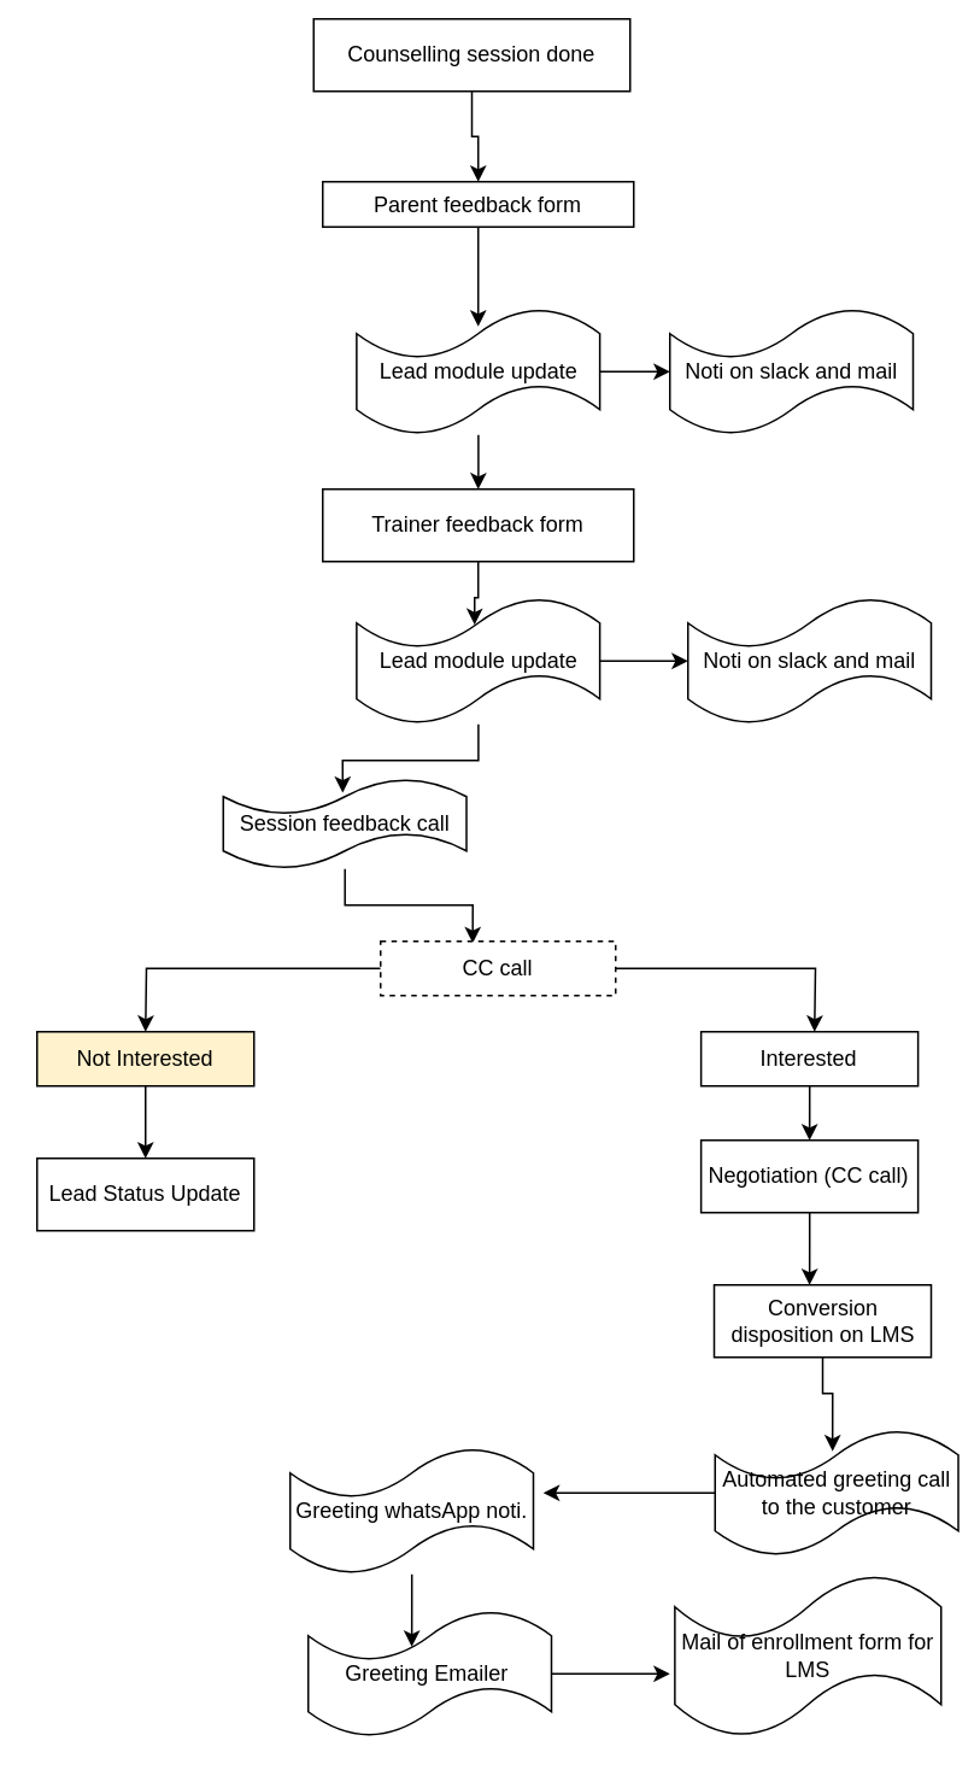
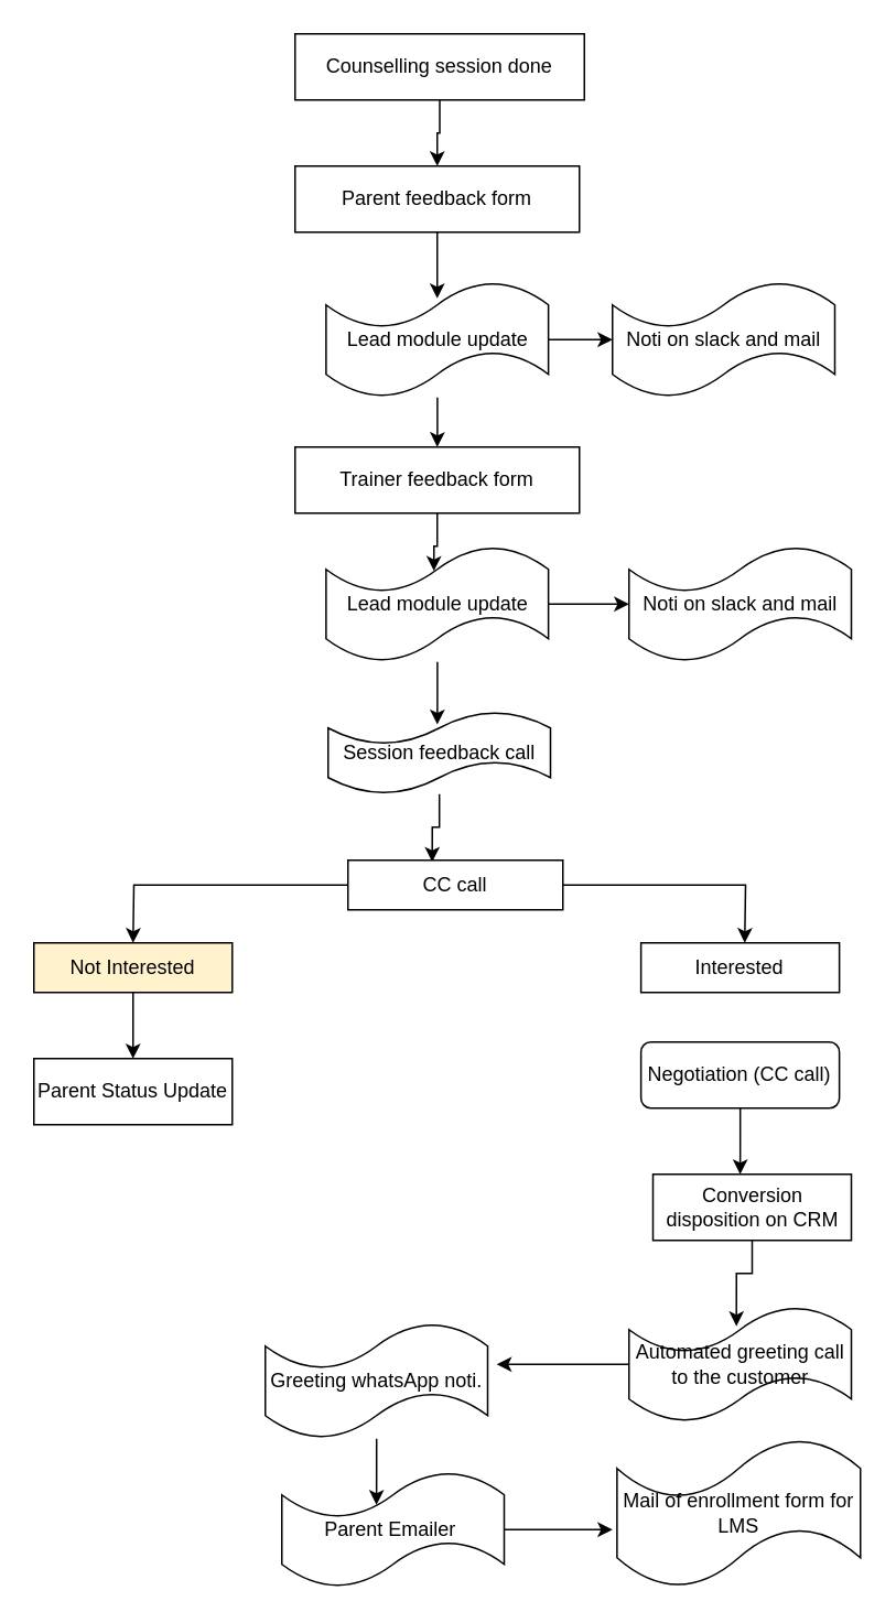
  <mxCell id="0" />
  <mxCell id="1" parent="0" />
  <mxCell id="2" style="edgeStyle=orthogonalEdgeStyle;rounded=0;orthogonalLoop=1;jettySize=auto;html=1;entryX=0.5;entryY=0;entryDx=0;entryDy=0;" edge="1" parent="1" source="3" target="8"><mxGeometry relative="1" as="geometry" /></mxCell>
- <mxCell id="3" value="Counselling session done" style="rounded=0;whiteSpace=wrap;html=1;" vertex="1" parent="1"><mxGeometry x="173" y="10" width="175" height="40" as="geometry" /></mxCell>
+ <mxCell id="3" value="Counselling session done" style="rounded=0;whiteSpace=wrap;html=1;" vertex="1" parent="1"><mxGeometry x="178" y="20" width="175" height="40" as="geometry" /></mxCell>
  <mxCell id="4" style="edgeStyle=orthogonalEdgeStyle;rounded=0;orthogonalLoop=1;jettySize=auto;html=1;" edge="1" parent="1" source="6"><mxGeometry relative="1" as="geometry"><mxPoint x="370" y="205" as="targetPoint" /></mxGeometry></mxCell>
  <mxCell id="5" style="edgeStyle=orthogonalEdgeStyle;rounded=0;orthogonalLoop=1;jettySize=auto;html=1;" edge="1" parent="1" source="6"><mxGeometry relative="1" as="geometry"><mxPoint x="264" y="270" as="targetPoint" /></mxGeometry></mxCell>
  <mxCell id="6" value="Lead module update" style="shape=tape;whiteSpace=wrap;html=1;" vertex="1" parent="1"><mxGeometry x="196.75" y="170" width="134.5" height="70" as="geometry" /></mxCell>
  <mxCell id="7" style="edgeStyle=orthogonalEdgeStyle;rounded=0;orthogonalLoop=1;jettySize=auto;html=1;entryX=0.5;entryY=0.143;entryDx=0;entryDy=0;entryPerimeter=0;" edge="1" parent="1" source="8" target="6"><mxGeometry relative="1" as="geometry" /></mxCell>
- <mxCell id="8" value="Parent feedback form" style="rounded=0;whiteSpace=wrap;html=1;" vertex="1" parent="1"><mxGeometry x="178" y="100" width="172" height="25" as="geometry" /></mxCell>
+ <mxCell id="8" value="Parent feedback form" style="rounded=0;whiteSpace=wrap;html=1;" vertex="1" parent="1"><mxGeometry x="178" y="100" width="172" height="40" as="geometry" /></mxCell>
  <mxCell id="9" value="Noti on slack and mail" style="shape=tape;whiteSpace=wrap;html=1;" vertex="1" parent="1"><mxGeometry x="370" y="170" width="134.5" height="70" as="geometry" /></mxCell>
  <mxCell id="10" style="edgeStyle=orthogonalEdgeStyle;rounded=0;orthogonalLoop=1;jettySize=auto;html=1;entryX=0.485;entryY=0.214;entryDx=0;entryDy=0;entryPerimeter=0;" edge="1" parent="1" source="11" target="14"><mxGeometry relative="1" as="geometry" /></mxCell>
  <mxCell id="11" value="Trainer feedback form" style="rounded=0;whiteSpace=wrap;html=1;" vertex="1" parent="1"><mxGeometry x="178" y="270" width="172" height="40" as="geometry" /></mxCell>
  <mxCell id="12" style="edgeStyle=orthogonalEdgeStyle;rounded=0;orthogonalLoop=1;jettySize=auto;html=1;entryX=0;entryY=0.5;entryDx=0;entryDy=0;entryPerimeter=0;" edge="1" parent="1" source="14" target="15"><mxGeometry relative="1" as="geometry" /></mxCell>
  <mxCell id="13" style="edgeStyle=orthogonalEdgeStyle;rounded=0;orthogonalLoop=1;jettySize=auto;html=1;entryX=0.491;entryY=0.157;entryDx=0;entryDy=0;entryPerimeter=0;" edge="1" parent="1" source="14" target="17"><mxGeometry relative="1" as="geometry" /></mxCell>
  <mxCell id="14" value="Lead module update" style="shape=tape;whiteSpace=wrap;html=1;" vertex="1" parent="1"><mxGeometry x="196.75" y="330" width="134.5" height="70" as="geometry" /></mxCell>
  <mxCell id="15" value="Noti on slack and mail" style="shape=tape;whiteSpace=wrap;html=1;" vertex="1" parent="1"><mxGeometry x="380" y="330" width="134.5" height="70" as="geometry" /></mxCell>
  <mxCell id="16" style="edgeStyle=orthogonalEdgeStyle;rounded=0;orthogonalLoop=1;jettySize=auto;html=1;entryX=0.392;entryY=0.033;entryDx=0;entryDy=0;entryPerimeter=0;" edge="1" parent="1" source="17" target="20"><mxGeometry relative="1" as="geometry" /></mxCell>
- <mxCell id="17" value="Session feedback call" style="shape=tape;whiteSpace=wrap;html=1;" vertex="1" parent="1"><mxGeometry x="123" y="430" width="134.5" height="50" as="geometry" /></mxCell>
+ <mxCell id="17" value="Session feedback call" style="shape=tape;whiteSpace=wrap;html=1;" vertex="1" parent="1"><mxGeometry x="198" y="430" width="134.5" height="50" as="geometry" /></mxCell>
  <mxCell id="18" style="edgeStyle=orthogonalEdgeStyle;rounded=0;orthogonalLoop=1;jettySize=auto;html=1;" edge="1" parent="1" source="20"><mxGeometry relative="1" as="geometry"><mxPoint x="80" y="570" as="targetPoint" /></mxGeometry></mxCell>
  <mxCell id="19" style="edgeStyle=orthogonalEdgeStyle;rounded=0;orthogonalLoop=1;jettySize=auto;html=1;" edge="1" parent="1" source="20"><mxGeometry relative="1" as="geometry"><mxPoint x="450" y="570" as="targetPoint" /></mxGeometry></mxCell>
- <mxCell id="20" value="CC call" style="rounded=0;whiteSpace=wrap;html=1;dashed=1;" vertex="1" parent="1"><mxGeometry x="210" y="520" width="130" height="30" as="geometry" /></mxCell>
+ <mxCell id="20" value="CC call" style="rounded=0;whiteSpace=wrap;html=1;" vertex="1" parent="1"><mxGeometry x="210" y="520" width="130" height="30" as="geometry" /></mxCell>
  <mxCell id="21" style="edgeStyle=orthogonalEdgeStyle;rounded=0;orthogonalLoop=1;jettySize=auto;html=1;" edge="1" parent="1" source="22"><mxGeometry relative="1" as="geometry"><mxPoint x="80" y="640" as="targetPoint" /></mxGeometry></mxCell>
  <mxCell id="22" value="Not Interested" style="rounded=0;whiteSpace=wrap;html=1;fillColor=#fff2cc;" vertex="1" parent="1"><mxGeometry x="20" y="570" width="120" height="30" as="geometry" /></mxCell>
- <mxCell id="23" style="edgeStyle=orthogonalEdgeStyle;rounded=0;orthogonalLoop=1;jettySize=auto;html=1;entryX=0.5;entryY=0;entryDx=0;entryDy=0;" edge="1" parent="1" source="24" target="27"><mxGeometry relative="1" as="geometry" /></mxCell>
  <mxCell id="24" value="Interested" style="rounded=0;whiteSpace=wrap;html=1;" vertex="1" parent="1"><mxGeometry x="387.25" y="570" width="120" height="30" as="geometry" /></mxCell>
- <mxCell id="25" value="Lead Status Update" style="rounded=0;whiteSpace=wrap;html=1;" vertex="1" parent="1"><mxGeometry x="20" y="640" width="120" height="40" as="geometry" /></mxCell>
+ <mxCell id="25" value="Parent Status Update" style="rounded=0;whiteSpace=wrap;html=1;" vertex="1" parent="1"><mxGeometry x="20" y="640" width="120" height="40" as="geometry" /></mxCell>
  <mxCell id="26" style="edgeStyle=orthogonalEdgeStyle;rounded=0;orthogonalLoop=1;jettySize=auto;html=1;" edge="1" parent="1" source="27"><mxGeometry relative="1" as="geometry"><mxPoint x="447.25" y="710" as="targetPoint" /></mxGeometry></mxCell>
- <mxCell id="27" value="Negotiation (CC call)" style="rounded=0;whiteSpace=wrap;html=1;" vertex="1" parent="1"><mxGeometry x="387.25" y="630" width="120" height="40" as="geometry" /></mxCell>
+ <mxCell id="27" value="Negotiation (CC call)" style="whiteSpace=wrap;html=1;rounded=1;" vertex="1" parent="1"><mxGeometry x="387.25" y="630" width="120" height="40" as="geometry" /></mxCell>
  <mxCell id="28" style="edgeStyle=orthogonalEdgeStyle;rounded=0;orthogonalLoop=1;jettySize=auto;html=1;" edge="1" parent="1" source="29"><mxGeometry relative="1" as="geometry"><mxPoint x="300" y="825" as="targetPoint" /></mxGeometry></mxCell>
- <mxCell id="29" value="Automated greeting call to the customer" style="shape=tape;whiteSpace=wrap;html=1;" vertex="1" parent="1"><mxGeometry x="395" y="790" width="134.5" height="70" as="geometry" /></mxCell>
+ <mxCell id="29" value="Automated greeting call to the customer" style="shape=tape;whiteSpace=wrap;html=1;" vertex="1" parent="1"><mxGeometry x="380" y="790" width="134.5" height="70" as="geometry" /></mxCell>
  <mxCell id="30" style="edgeStyle=orthogonalEdgeStyle;rounded=0;orthogonalLoop=1;jettySize=auto;html=1;entryX=0.483;entryY=0.171;entryDx=0;entryDy=0;entryPerimeter=0;" edge="1" parent="1" source="31" target="29"><mxGeometry relative="1" as="geometry" /></mxCell>
- <mxCell id="31" value="Conversion disposition on LMS" style="rounded=0;whiteSpace=wrap;html=1;" vertex="1" parent="1"><mxGeometry x="394.5" y="710" width="120" height="40" as="geometry" /></mxCell>
+ <mxCell id="31" value="Conversion disposition on CRM" style="rounded=0;whiteSpace=wrap;html=1;" vertex="1" parent="1"><mxGeometry x="394.5" y="710" width="120" height="40" as="geometry" /></mxCell>
  <mxCell id="32" style="edgeStyle=orthogonalEdgeStyle;rounded=0;orthogonalLoop=1;jettySize=auto;html=1;" edge="1" parent="1" source="33"><mxGeometry relative="1" as="geometry"><mxPoint x="227.25" y="910" as="targetPoint" /></mxGeometry></mxCell>
  <mxCell id="33" value="Greeting whatsApp noti." style="shape=tape;whiteSpace=wrap;html=1;" vertex="1" parent="1"><mxGeometry x="160" y="800" width="134.5" height="70" as="geometry" /></mxCell>
  <mxCell id="34" style="edgeStyle=orthogonalEdgeStyle;rounded=0;orthogonalLoop=1;jettySize=auto;html=1;" edge="1" parent="1" source="35"><mxGeometry relative="1" as="geometry"><mxPoint x="370" y="925" as="targetPoint" /></mxGeometry></mxCell>
- <mxCell id="35" value="Greeting Emailer&amp;nbsp;" style="shape=tape;whiteSpace=wrap;html=1;" vertex="1" parent="1"><mxGeometry x="170" y="890" width="134.5" height="70" as="geometry" /></mxCell>
+ <mxCell id="35" value="Parent Emailer&amp;nbsp;" style="shape=tape;whiteSpace=wrap;html=1;" vertex="1" parent="1"><mxGeometry x="170" y="890" width="134.5" height="70" as="geometry" /></mxCell>
  <mxCell id="36" value="Mail of enrollment form for LMS" style="shape=tape;whiteSpace=wrap;html=1;" vertex="1" parent="1"><mxGeometry x="372.75" y="870" width="147.25" height="90" as="geometry" /></mxCell>
